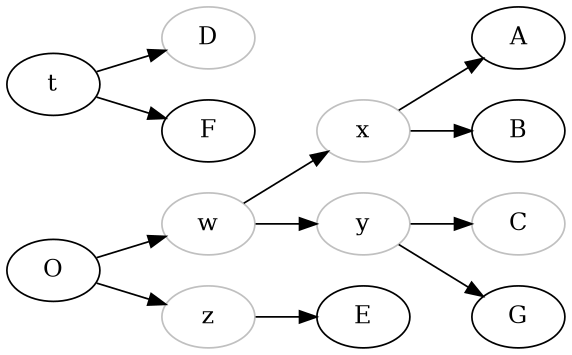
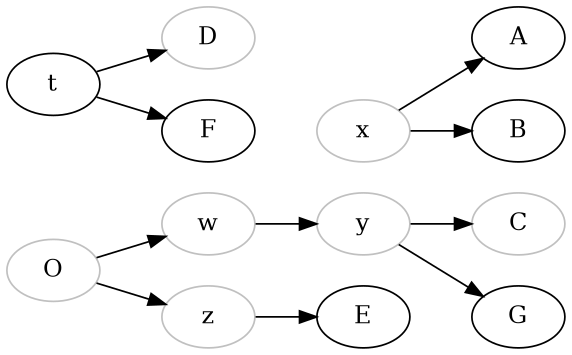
  digraph {
    rankdir=LR
    node [color=grey]
-   O [color=black]
+   O
    w
    z
    x
    y
    E [color=""]
    A [color=""]
    B [color=""]
    C
    G [color=""]
    t [color=black]
    D
    F [color=""]
    O -> w
    O -> z
-   w -> x
    w -> y
    z -> E
    x -> A
    x -> B
    y -> C
    y -> G
    t -> D
    t -> F
  }
